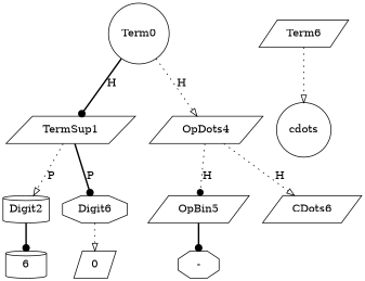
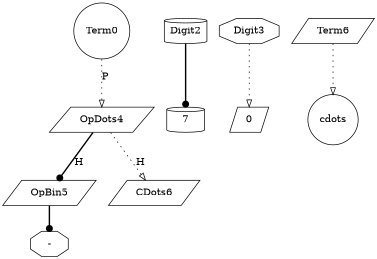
  digraph {
    node [shape=parallelogram]
    edge [arrowhead=dot style=bold]
    Term0 [shape=circle]
-   TermSup1
    OpDots4
    Digit2 [shape=cylinder]
-   Digit3 [shape=octagon label=Digit6]
+   Digit3 [shape=octagon]
    OpBin5
    CDots6
-   n8 [label=6 shape=cylinder]
+   n8 [label=7 shape=cylinder]
    n9 [label=0]
    n10 [label="-" shape=octagon]
    n11 [label="\cdots" shape=circle]
    n12 [label=Term6]
-   Term0 -> TermSup1 [label=H]
-   Term0 -> OpDots4 [arrowhead=onormal label=H style=dotted]
-   TermSup1 -> Digit2 [arrowhead=onormal label=P style=dotted]
-   TermSup1 -> Digit3 [label=P]
-   OpDots4 -> OpBin5 [label=H style=dotted]
+   Term0 -> OpDots4 [arrowhead=onormal label=P style=dotted]
+   OpDots4 -> OpBin5 [label=H]
    OpDots4 -> CDots6 [arrowhead=onormal label=H style=dotted]
    Digit2 -> n8
    Digit3 -> n9 [arrowhead=onormal style=dotted]
    OpBin5 -> n10
    n12 -> n11 [arrowhead=onormal style=dotted]
  }
